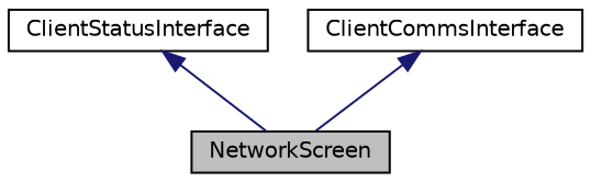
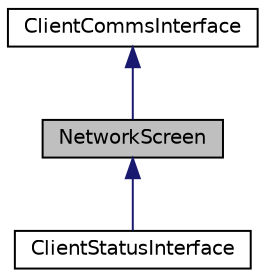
  digraph {
    node [color=black fillcolor=white fontname=Helvetica fontsize=10 shape=record style=filled]
    edge [color=midnightblue dir=back fontname=Helvetica fontsize=10 labelfontname=Helvetica labelfontsize=10 style=solid]
    n1 [fillcolor=grey75 fontcolor=black height=0.2 label=NetworkScreen width=0.4]
    n2 [height=0.2 label=ClientStatusInterface width=0.4]
    n3 [height=0.2 label=ClientCommsInterface width=0.4]
-   n2 -> n1
+   n1 -> n2
    n3 -> n1
  }
